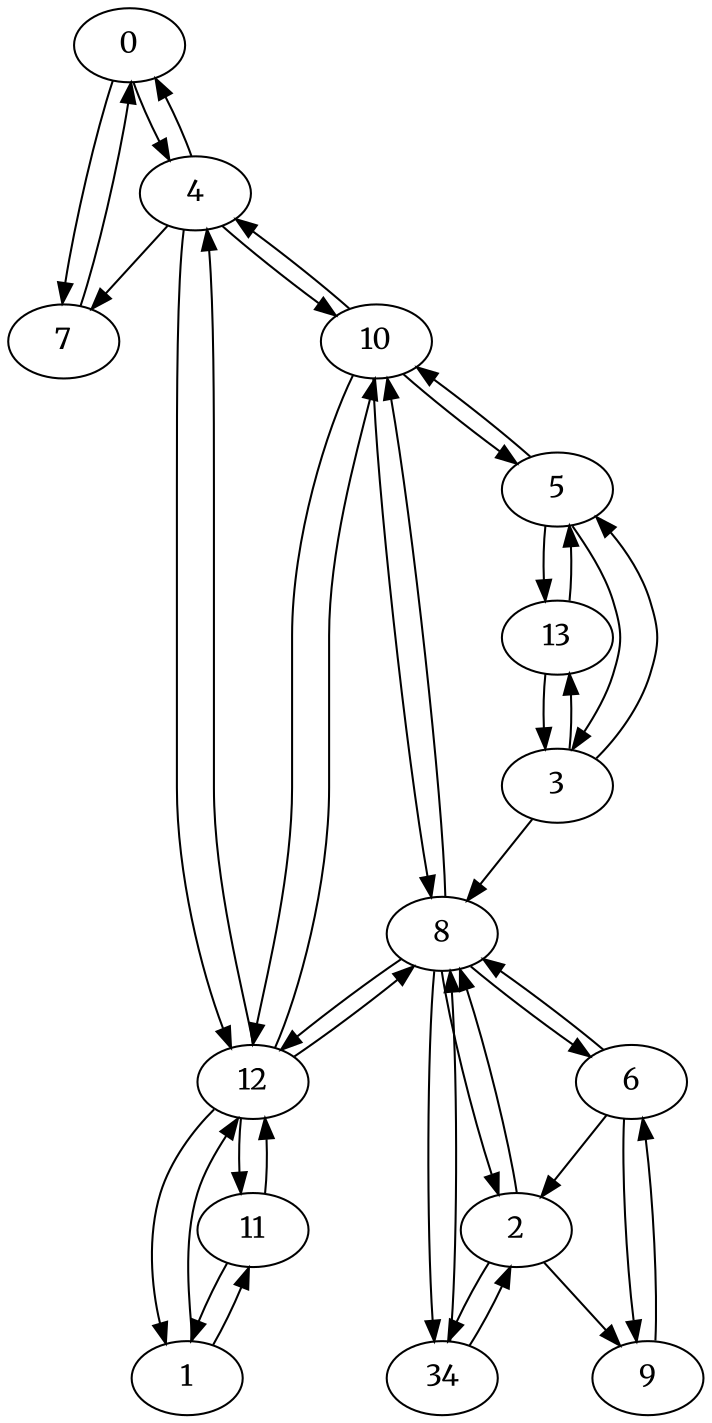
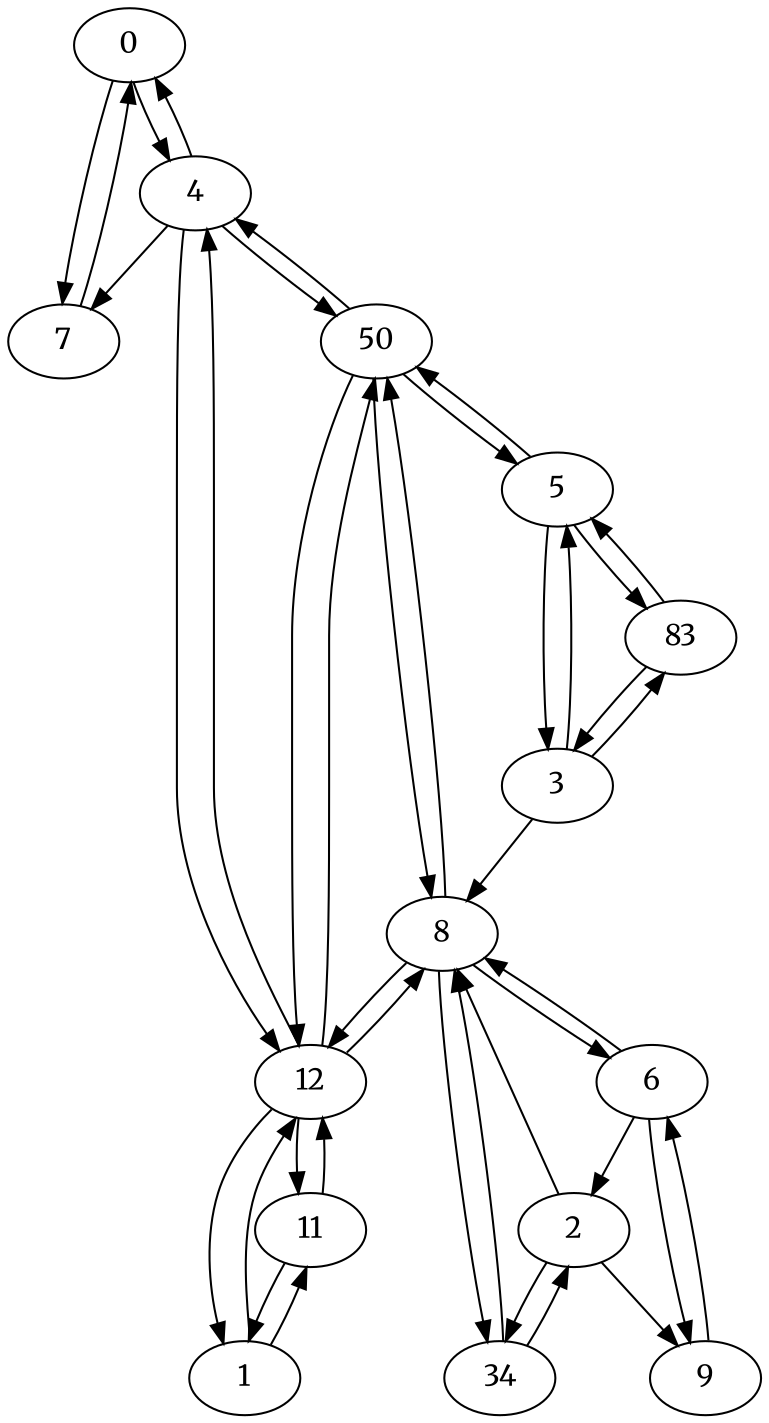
  digraph {
    fontname=Merriweather
    node [fontname=Merriweather]
    edge [fontname=Merriweather]
    0
    4
    7
    12
-   10
+   10 [label=50]
    1
    11
    8
    5
    2
    n11 [label=34]
    6
    9
    3
-   13
+   13 [label=83]
    0 -> 4
    0 -> 7
    4 -> 0
    4 -> 7
    4 -> 12
    4 -> 10
    7 -> 0
    12 -> 4
    12 -> 10
    12 -> 1
    12 -> 11
    12 -> 8
    10 -> 4
    10 -> 12
    10 -> 8
    10 -> 5
    1 -> 12
    1 -> 11
    11 -> 12
    11 -> 1
    8 -> 12
    8 -> 10
-   8 -> 2
    8 -> n11
    8 -> 6
    5 -> 10
    5 -> 3
    5 -> 13
    2 -> 8
    2 -> n11
    2 -> 9
    n11 -> 8
    n11 -> 2
    6 -> 8
    6 -> 2
    6 -> 9
    9 -> 6
    3 -> 8
    3 -> 5
    3 -> 13
    13 -> 5
    13 -> 3
  }
